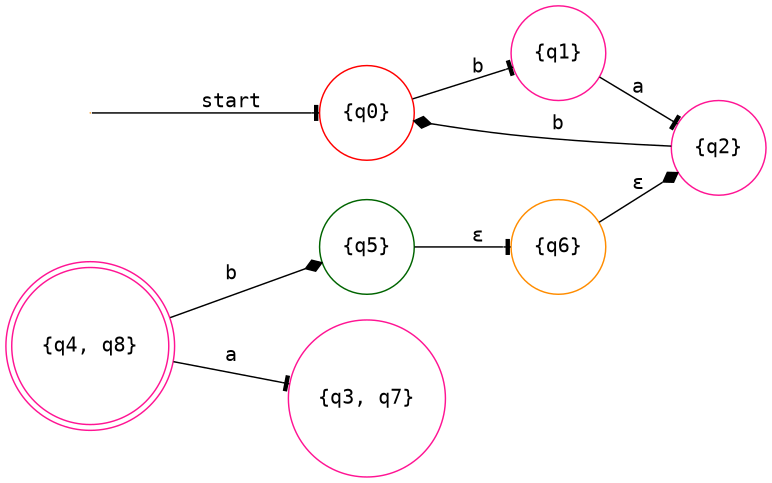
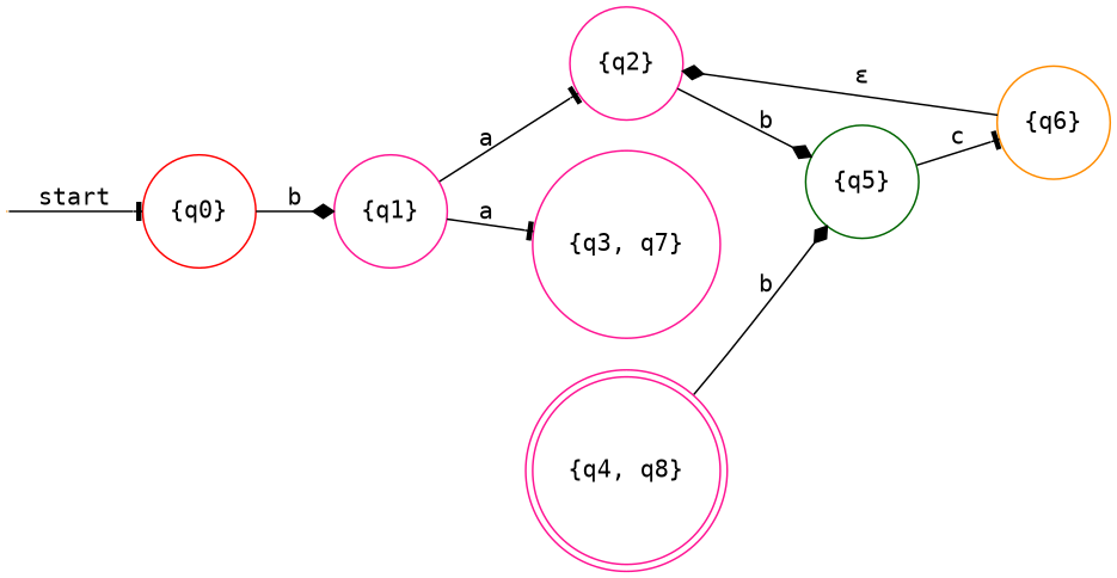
  digraph {
    fontname="DejaVu Sans Mono"
    rankdir=LR
    node [color=deeppink fontname="DejaVu Sans Mono" shape=circle]
    edge [arrowhead=tee fontname="DejaVu Sans Mono"]
    q0 [color=darkorange shape=point width=0]
    n2 [color=red label="{q0}"]
    n3 [label="{q1}"]
    n4 [label="{q2}"]
    n5 [color=darkgreen label="{q5}"]
    n6 [label="{q3, q7}"]
    n7 [color=darkorange label="{q6}"]
    n8 [label="{q4, q8}" shape=doublecircle]
    q0 -> n2 [label=start]
-   n2 -> n3 [label=b]
+   n2 -> n3 [arrowhead=diamond label=b]
    n3 -> n4 [label=a]
-   n4 -> n2 [arrowhead=diamond label=b]
-   n5 -> n7 [label="ε"]
+   n4 -> n5 [arrowhead=diamond label=b]
+   n5 -> n7 [label=c]
    n7 -> n4 [arrowhead=diamond label="ε"]
    n8 -> n5 [arrowhead=diamond label=b]
-   n8 -> n6 [label=a]
+   n3 -> n6 [label=a]
  }
